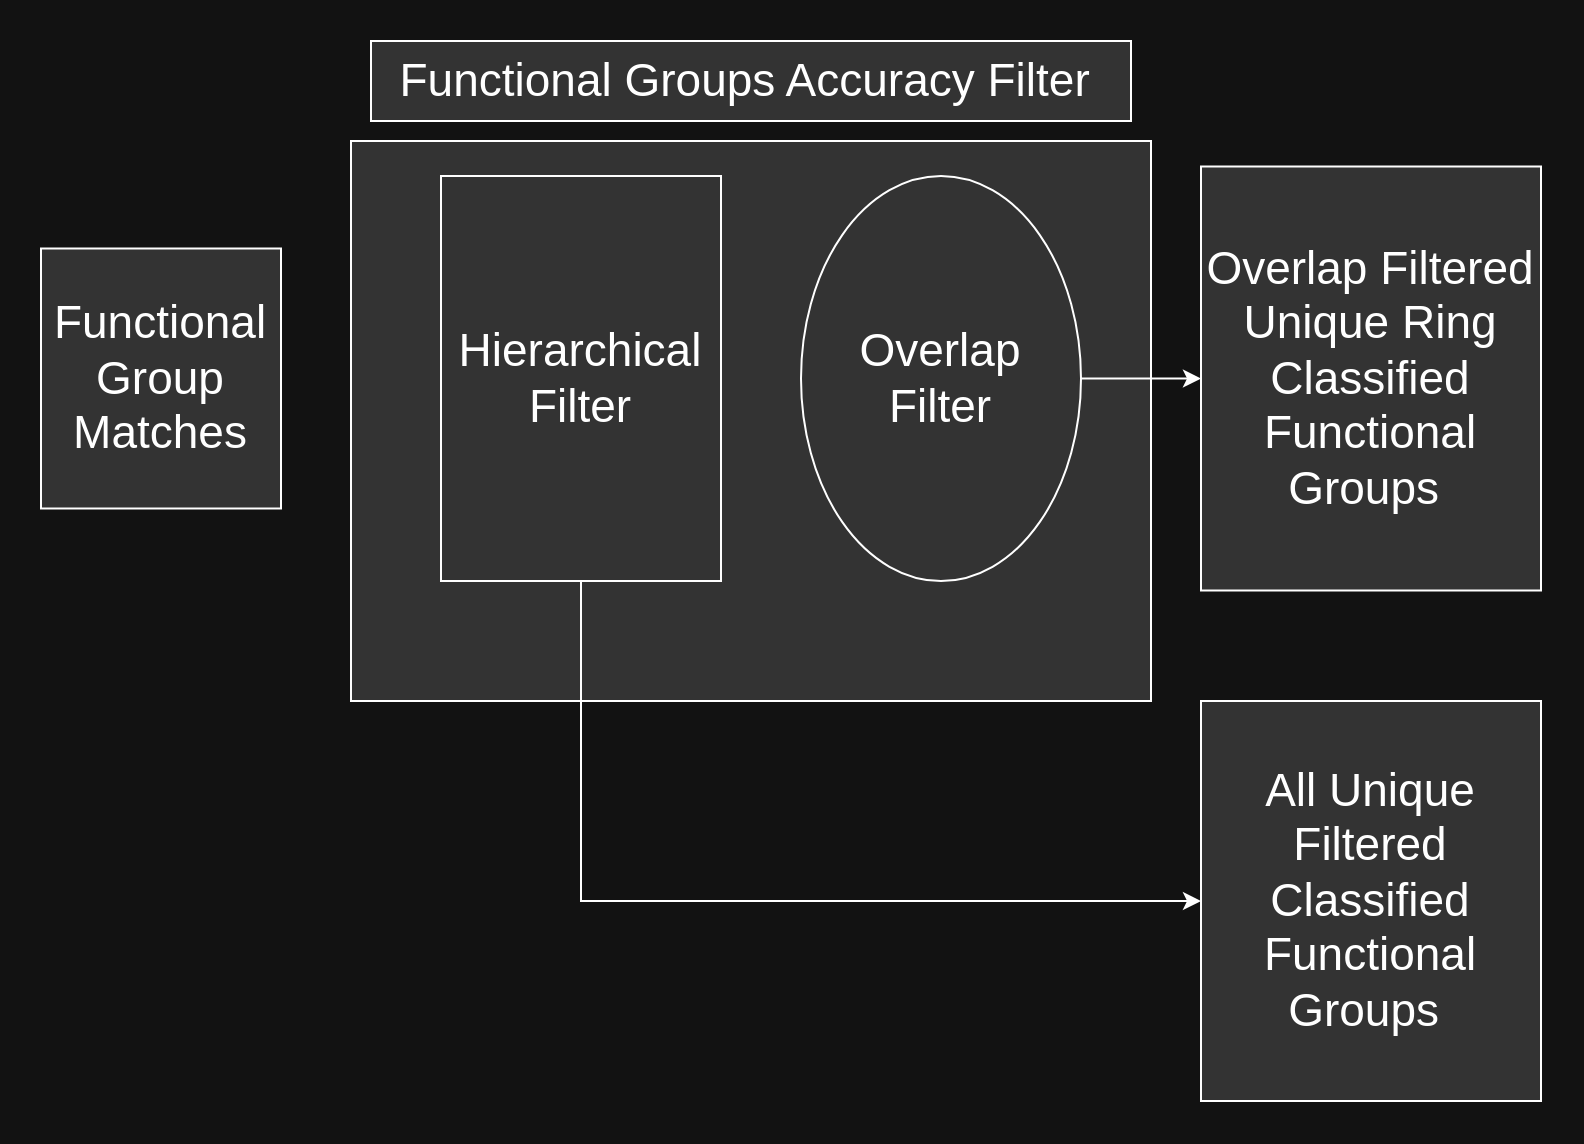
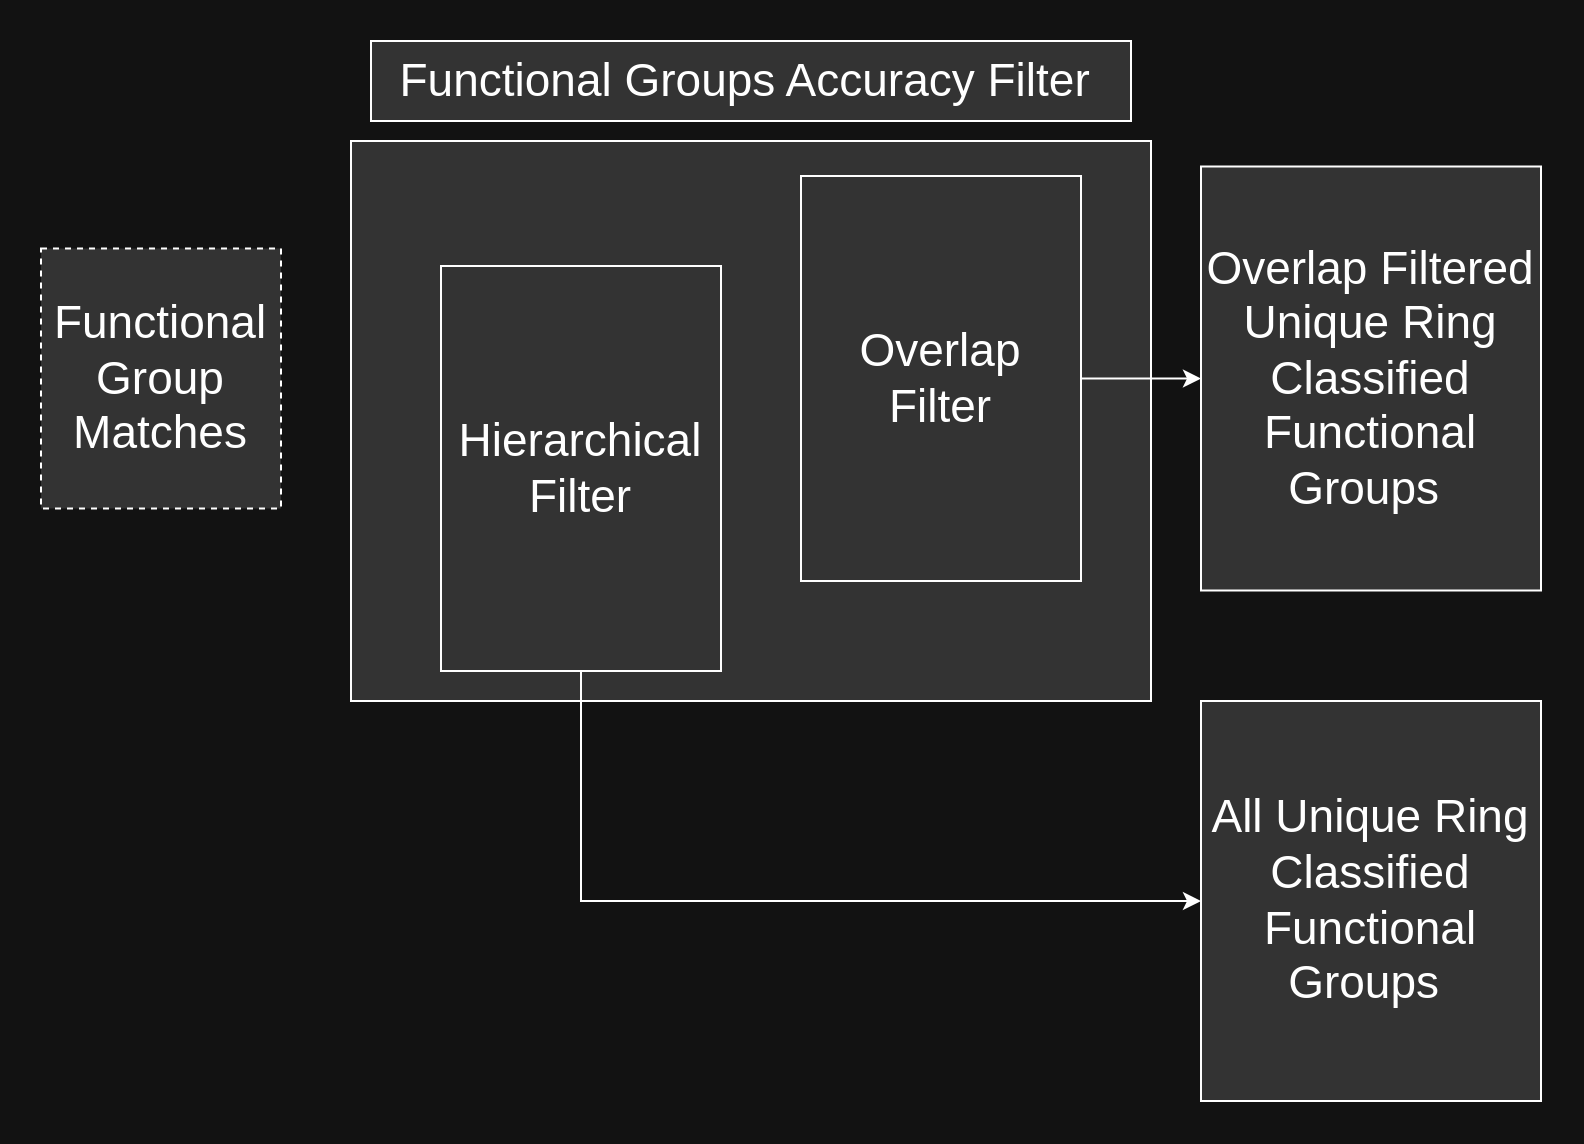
  <mxCell id="0" />
  <mxCell id="1" parent="0" />
  <mxCell id="2" value="&lt;font style=&quot;font-size: 23px;&quot;&gt;Functional Groups Accuracy Filter&amp;nbsp;&lt;/font&gt;" style="text;html=1;align=center;verticalAlign=middle;resizable=0;points=[];autosize=1;strokeColor=#FFFFFF;fillColor=#333333;fontSize=23;fontColor=#FFFFFF;labelBorderColor=none;labelBackgroundColor=none;" parent="1" vertex="1"><mxGeometry x="185" y="20" width="380" height="40" as="geometry" /></mxCell>
  <mxCell id="3" value="" style="rounded=0;whiteSpace=wrap;html=1;fillColor=#333333;fontColor=#FFFFFF;labelBorderColor=none;labelBackgroundColor=none;strokeColor=#FFFFFF;" parent="1" vertex="1"><mxGeometry x="175" y="70" width="400" height="280" as="geometry" /></mxCell>
- <mxCell id="4" value="Hierarchical Filter" style="rounded=0;whiteSpace=wrap;html=1;fillColor=#333333;fontColor=#FFFFFF;labelBorderColor=none;labelBackgroundColor=none;strokeColor=#FFFFFF;fontSize=23;" parent="1" vertex="1"><mxGeometry x="220" y="87.5" width="140" height="202.5" as="geometry" /></mxCell>
- <mxCell id="5" value="&lt;span style=&quot;font-size: 23px;&quot;&gt;Functional Group Matches&lt;/span&gt;" style="rounded=0;whiteSpace=wrap;html=1;fillColor=#333333;fontColor=#FFFFFF;labelBorderColor=none;labelBackgroundColor=none;strokeColor=#FFFFFF;" parent="1" vertex="1"><mxGeometry x="20" y="123.75" width="120" height="130" as="geometry" /></mxCell>
+ <mxCell id="4" value="Hierarchical Filter" style="rounded=0;whiteSpace=wrap;html=1;fillColor=#333333;fontColor=#FFFFFF;labelBorderColor=none;labelBackgroundColor=none;strokeColor=#FFFFFF;fontSize=23;" parent="1" vertex="1"><mxGeometry x="220" y="132.5" width="140" height="202.5" as="geometry" /></mxCell>
+ <mxCell id="5" value="&lt;span style=&quot;font-size: 23px;&quot;&gt;Functional Group Matches&lt;/span&gt;" style="rounded=0;whiteSpace=wrap;html=1;fillColor=#333333;fontColor=#FFFFFF;labelBorderColor=none;labelBackgroundColor=none;strokeColor=#FFFFFF;dashed=1;" parent="1" vertex="1"><mxGeometry x="20" y="123.75" width="120" height="130" as="geometry" /></mxCell>
  <mxCell id="6" value="&lt;span style=&quot;font-size: 23px;&quot;&gt;Overlap Filtered Unique Ring Classified Functional Groups&amp;nbsp;&lt;/span&gt;" style="rounded=0;whiteSpace=wrap;html=1;fillColor=#333333;fontColor=#FFFFFF;labelBorderColor=none;labelBackgroundColor=none;strokeColor=#FFFFFF;" parent="1" vertex="1"><mxGeometry x="600" y="82.75" width="170" height="212" as="geometry" /></mxCell>
- <mxCell id="7" value="&lt;span style=&quot;font-size: 23px;&quot;&gt;All Unique Filtered Classified Functional Groups&amp;nbsp;&lt;/span&gt;" style="rounded=0;whiteSpace=wrap;html=1;fillColor=#333333;fontColor=#FFFFFF;labelBorderColor=none;labelBackgroundColor=none;strokeColor=#FFFFFF;" parent="1" vertex="1"><mxGeometry x="600" y="350" width="170" height="200" as="geometry" /></mxCell>
+ <mxCell id="7" value="&lt;span style=&quot;font-size: 23px;&quot;&gt;All Unique Ring Classified Functional Groups&amp;nbsp;&lt;/span&gt;" style="rounded=0;whiteSpace=wrap;html=1;fillColor=#333333;fontColor=#FFFFFF;labelBorderColor=none;labelBackgroundColor=none;strokeColor=#FFFFFF;" parent="1" vertex="1"><mxGeometry x="600" y="350" width="170" height="200" as="geometry" /></mxCell>
  <mxCell id="8" value="" style="endArrow=classic;html=1;rounded=0;fontSize=23;exitX=0.5;exitY=1;exitDx=0;exitDy=0;entryX=0;entryY=0.5;entryDx=0;entryDy=0;strokeColor=#FFFFFF;" parent="1" source="4" target="7" edge="1"><mxGeometry width="50" height="50" relative="1" as="geometry"><mxPoint x="550" y="300" as="sourcePoint" /><mxPoint x="600" y="250" as="targetPoint" /><Array as="points"><mxPoint x="290" y="450" /></Array></mxGeometry></mxCell>
- <mxCell id="9" value="Overlap Filter" style="ellipse;whiteSpace=wrap;html=1;fillColor=#333333;fontColor=#FFFFFF;labelBorderColor=none;labelBackgroundColor=none;strokeColor=#FFFFFF;fontSize=23;" parent="1" vertex="1"><mxGeometry x="400" y="87.5" width="140" height="202.5" as="geometry" /></mxCell>
+ <mxCell id="9" value="Overlap Filter" style="rounded=0;whiteSpace=wrap;html=1;fillColor=#333333;fontColor=#FFFFFF;labelBorderColor=none;labelBackgroundColor=none;strokeColor=#FFFFFF;fontSize=23;" parent="1" vertex="1"><mxGeometry x="400" y="87.5" width="140" height="202.5" as="geometry" /></mxCell>
  <mxCell id="10" value="" style="endArrow=classic;html=1;rounded=0;strokeColor=#FFFFFF;fontSize=23;exitX=1;exitY=0.5;exitDx=0;exitDy=0;entryX=0;entryY=0.5;entryDx=0;entryDy=0;" parent="1" source="9" target="6" edge="1"><mxGeometry width="50" height="50" relative="1" as="geometry"><mxPoint x="370" y="198.75" as="sourcePoint" /><mxPoint x="410" y="198.75" as="targetPoint" /></mxGeometry></mxCell>
